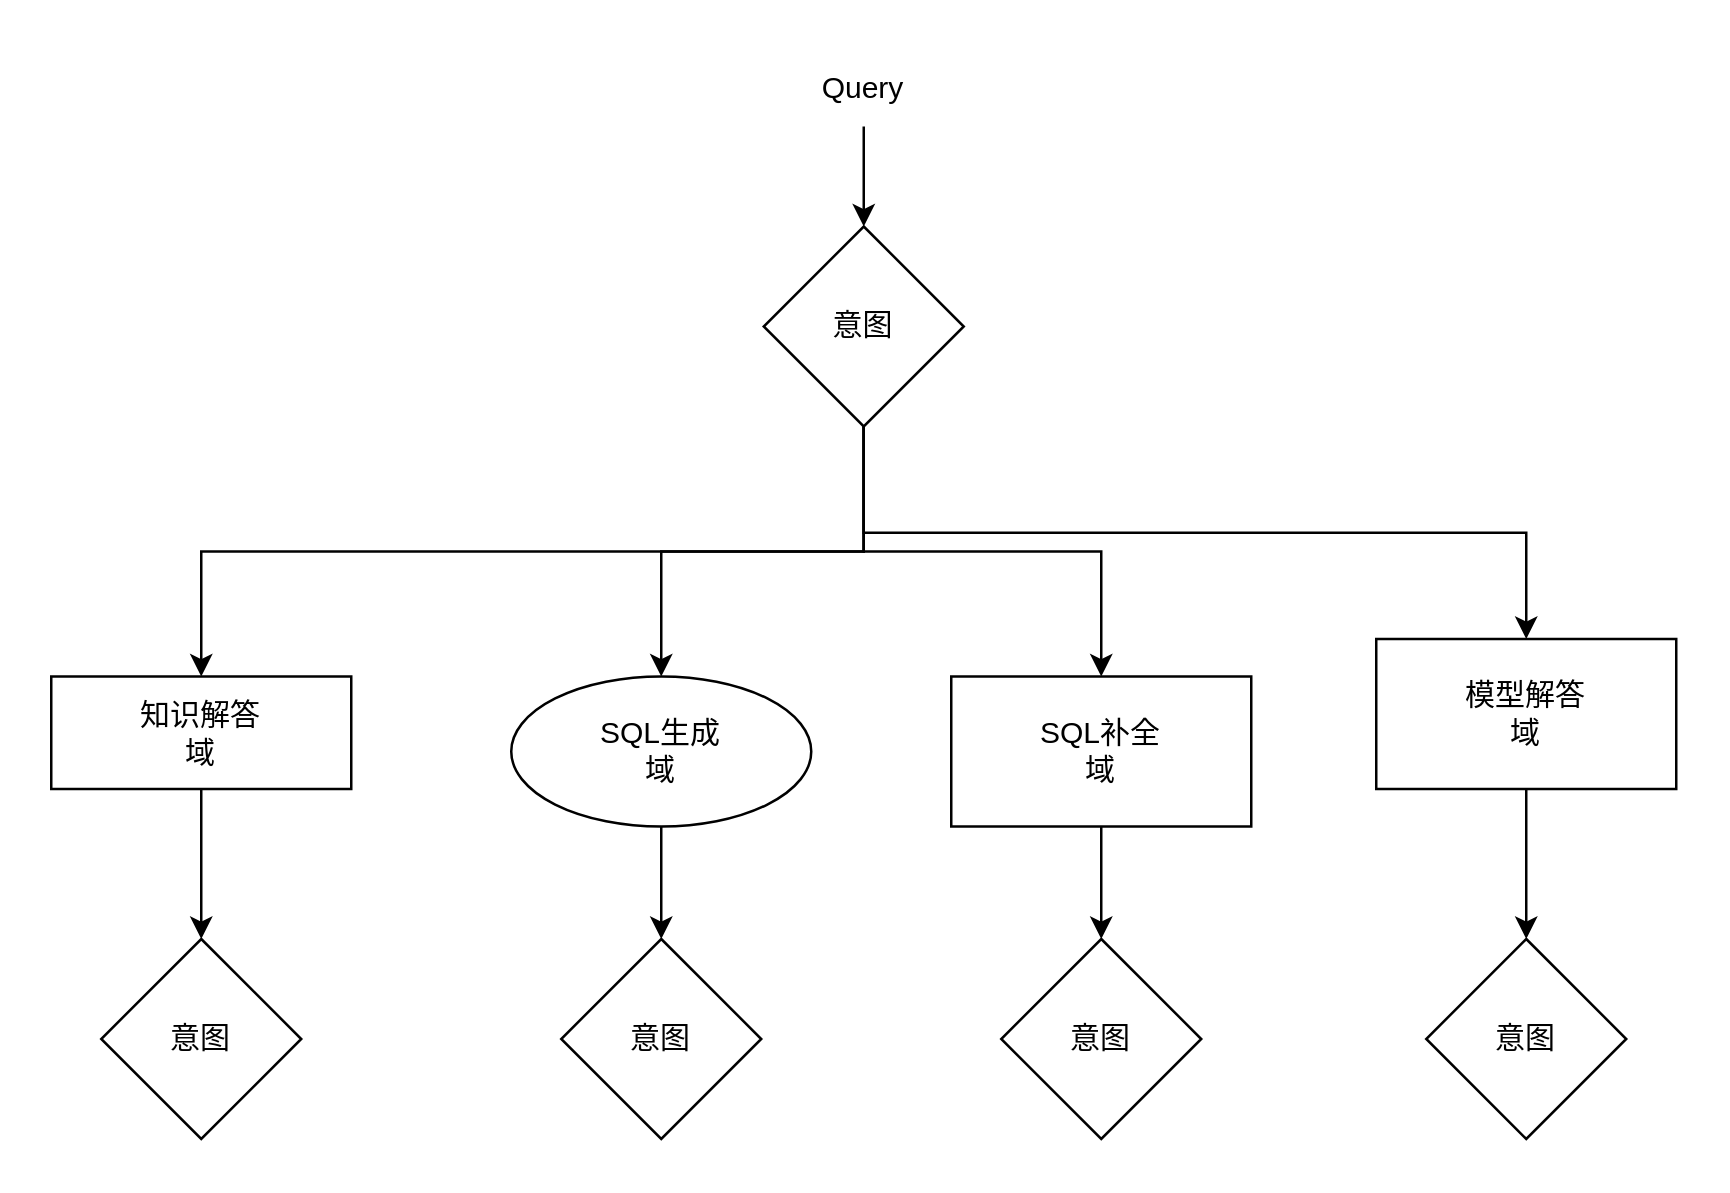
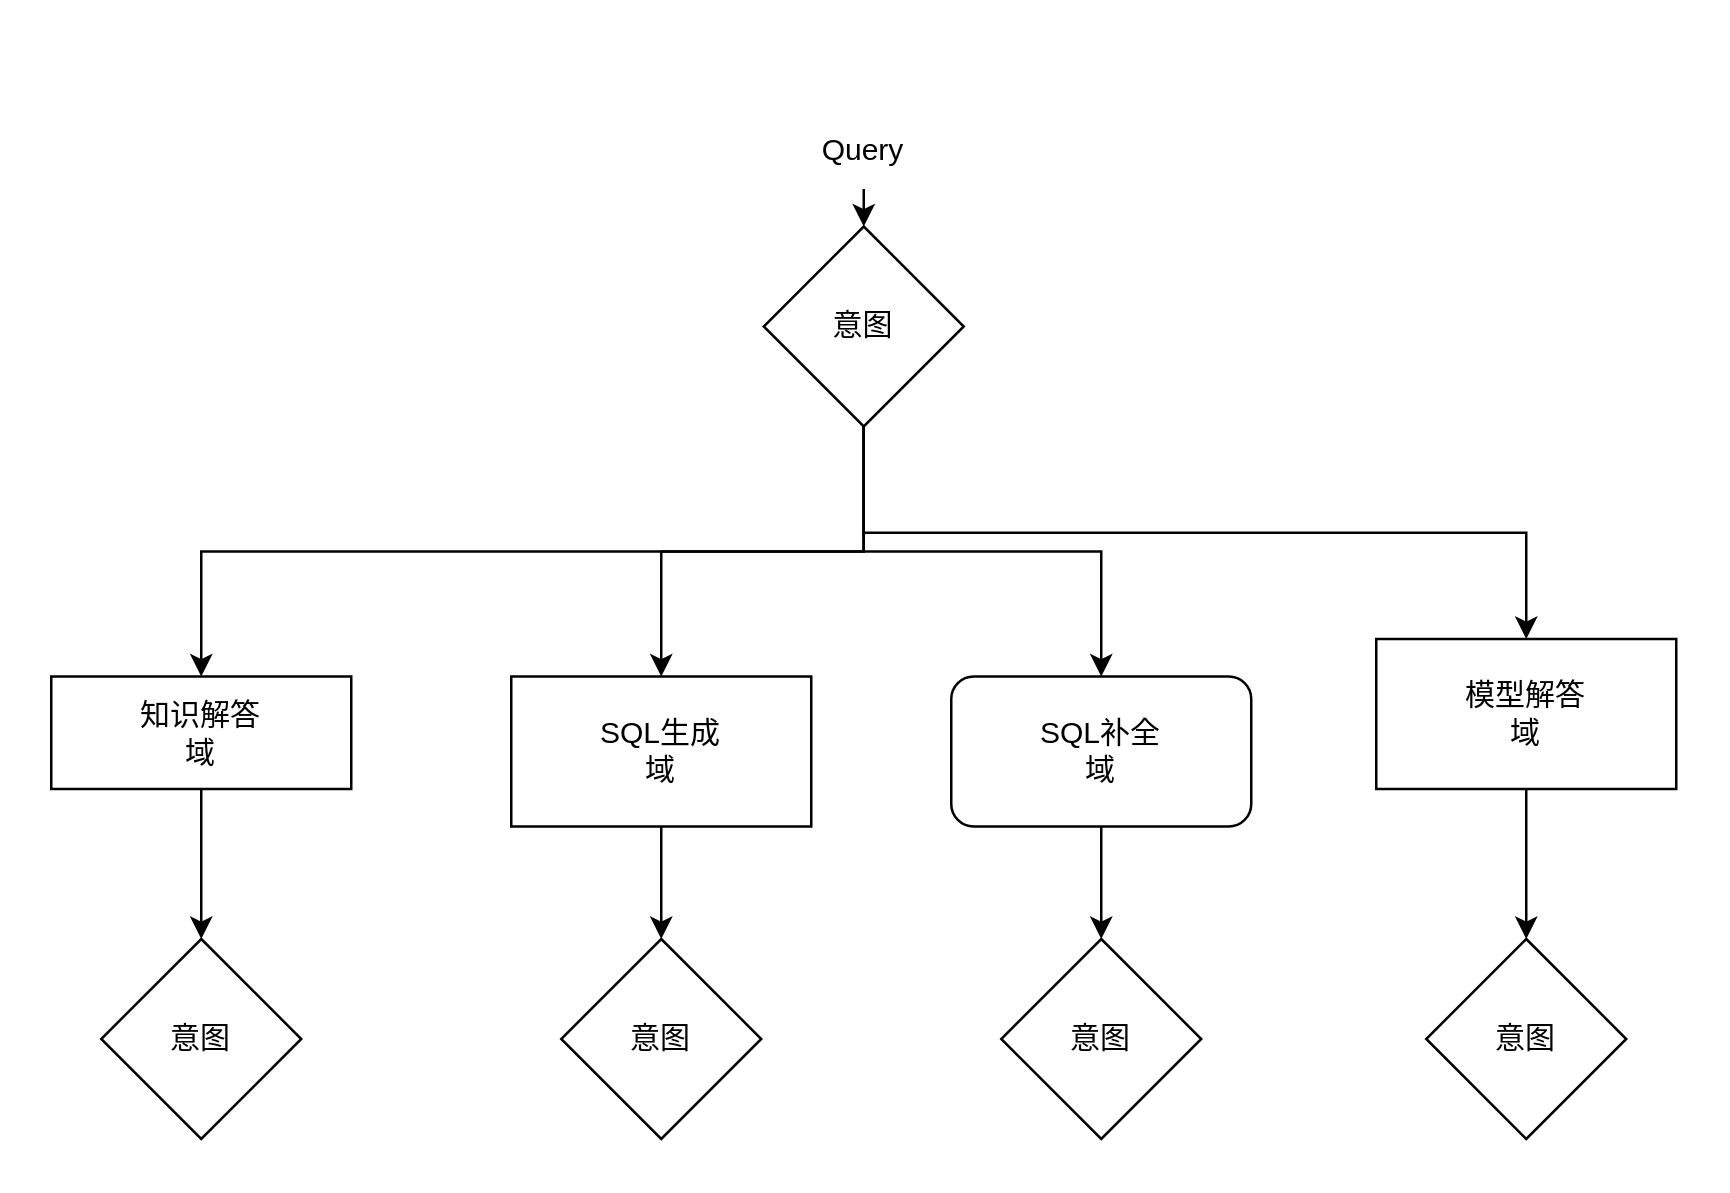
  <mxCell id="0" />
  <mxCell id="1" parent="0" />
  <mxCell id="2" style="edgeStyle=orthogonalEdgeStyle;rounded=0;orthogonalLoop=1;jettySize=auto;html=1;exitX=0.5;exitY=1;exitDx=0;exitDy=0;entryX=0.5;entryY=0;entryDx=0;entryDy=0;" edge="1" parent="1" source="3" target="8"><mxGeometry relative="1" as="geometry"><mxPoint x="345" y="110" as="targetPoint" /></mxGeometry></mxCell>
- <mxCell id="3" value="Query" style="text;html=1;align=center;verticalAlign=middle;whiteSpace=wrap;rounded=0;" vertex="1" parent="1"><mxGeometry x="315" y="20" width="60" height="30" as="geometry" /></mxCell>
+ <mxCell id="3" value="Query" style="text;html=1;align=center;verticalAlign=middle;whiteSpace=wrap;rounded=0;" vertex="1" parent="1"><mxGeometry x="315" y="45" width="60" height="30" as="geometry" /></mxCell>
  <mxCell id="4" style="edgeStyle=orthogonalEdgeStyle;rounded=0;orthogonalLoop=1;jettySize=auto;html=1;exitX=0.5;exitY=1;exitDx=0;exitDy=0;entryX=0.5;entryY=0;entryDx=0;entryDy=0;" edge="1" parent="1" source="8" target="10"><mxGeometry relative="1" as="geometry"><mxPoint x="255" y="230" as="targetPoint" /></mxGeometry></mxCell>
  <mxCell id="5" style="edgeStyle=orthogonalEdgeStyle;rounded=0;orthogonalLoop=1;jettySize=auto;html=1;exitX=0.5;exitY=1;exitDx=0;exitDy=0;entryX=0.5;entryY=0;entryDx=0;entryDy=0;" edge="1" parent="1" source="8" target="14"><mxGeometry relative="1" as="geometry" /></mxCell>
  <mxCell id="6" style="edgeStyle=orthogonalEdgeStyle;rounded=0;orthogonalLoop=1;jettySize=auto;html=1;exitX=0.5;exitY=1;exitDx=0;exitDy=0;entryX=0.5;entryY=0;entryDx=0;entryDy=0;" edge="1" parent="1" source="8" target="12"><mxGeometry relative="1" as="geometry" /></mxCell>
  <mxCell id="7" style="edgeStyle=orthogonalEdgeStyle;rounded=0;orthogonalLoop=1;jettySize=auto;html=1;exitX=0.5;exitY=1;exitDx=0;exitDy=0;" edge="1" parent="1" source="8" target="16"><mxGeometry relative="1" as="geometry" /></mxCell>
  <mxCell id="8" value="意图" style="rhombus;whiteSpace=wrap;html=1;" vertex="1" parent="1"><mxGeometry x="305" y="90" width="80" height="80" as="geometry" /></mxCell>
  <mxCell id="9" style="edgeStyle=orthogonalEdgeStyle;rounded=0;orthogonalLoop=1;jettySize=auto;html=1;exitX=0.5;exitY=1;exitDx=0;exitDy=0;" edge="1" parent="1" source="10" target="17"><mxGeometry relative="1" as="geometry" /></mxCell>
  <mxCell id="10" value="知识解答&lt;div&gt;域&lt;/div&gt;" style="rounded=0;whiteSpace=wrap;html=1;" vertex="1" parent="1"><mxGeometry x="20" y="270" width="120" height="45" as="geometry" /></mxCell>
  <mxCell id="11" style="edgeStyle=orthogonalEdgeStyle;rounded=0;orthogonalLoop=1;jettySize=auto;html=1;exitX=0.5;exitY=1;exitDx=0;exitDy=0;entryX=0.5;entryY=0;entryDx=0;entryDy=0;" edge="1" parent="1" source="12" target="18"><mxGeometry relative="1" as="geometry" /></mxCell>
- <mxCell id="12" value="SQL生成&lt;div&gt;域&lt;/div&gt;" style="ellipse;whiteSpace=wrap;html=1;" vertex="1" parent="1"><mxGeometry x="204" y="270" width="120" height="60" as="geometry" /></mxCell>
+ <mxCell id="12" value="SQL生成&lt;div&gt;域&lt;/div&gt;" style="rounded=0;whiteSpace=wrap;html=1;" vertex="1" parent="1"><mxGeometry x="204" y="270" width="120" height="60" as="geometry" /></mxCell>
  <mxCell id="13" style="edgeStyle=orthogonalEdgeStyle;rounded=0;orthogonalLoop=1;jettySize=auto;html=1;exitX=0.5;exitY=1;exitDx=0;exitDy=0;entryX=0.5;entryY=0;entryDx=0;entryDy=0;" edge="1" parent="1" source="14" target="19"><mxGeometry relative="1" as="geometry" /></mxCell>
- <mxCell id="14" value="SQL补全&lt;div&gt;域&lt;/div&gt;" style="rounded=0;whiteSpace=wrap;html=1;" vertex="1" parent="1"><mxGeometry x="380" y="270" width="120" height="60" as="geometry" /></mxCell>
+ <mxCell id="14" value="SQL补全&lt;div&gt;域&lt;/div&gt;" style="whiteSpace=wrap;html=1;rounded=1;" vertex="1" parent="1"><mxGeometry x="380" y="270" width="120" height="60" as="geometry" /></mxCell>
  <mxCell id="15" style="edgeStyle=orthogonalEdgeStyle;rounded=0;orthogonalLoop=1;jettySize=auto;html=1;exitX=0.5;exitY=1;exitDx=0;exitDy=0;entryX=0.5;entryY=0;entryDx=0;entryDy=0;" edge="1" parent="1" source="16" target="20"><mxGeometry relative="1" as="geometry" /></mxCell>
  <mxCell id="16" value="模型解答&lt;div&gt;域&lt;/div&gt;" style="rounded=0;whiteSpace=wrap;html=1;" vertex="1" parent="1"><mxGeometry x="550" y="255" width="120" height="60" as="geometry" /></mxCell>
  <mxCell id="17" value="意图" style="rhombus;whiteSpace=wrap;html=1;" vertex="1" parent="1"><mxGeometry x="40" y="375" width="80" height="80" as="geometry" /></mxCell>
  <mxCell id="18" value="意图" style="rhombus;whiteSpace=wrap;html=1;" vertex="1" parent="1"><mxGeometry x="224" y="375" width="80" height="80" as="geometry" /></mxCell>
  <mxCell id="19" value="意图" style="rhombus;whiteSpace=wrap;html=1;" vertex="1" parent="1"><mxGeometry x="400" y="375" width="80" height="80" as="geometry" /></mxCell>
  <mxCell id="20" value="意图" style="rhombus;whiteSpace=wrap;html=1;" vertex="1" parent="1"><mxGeometry x="570" y="375" width="80" height="80" as="geometry" /></mxCell>
